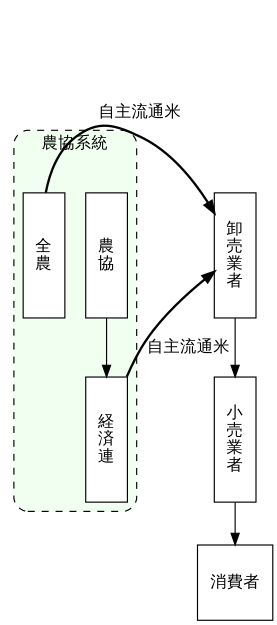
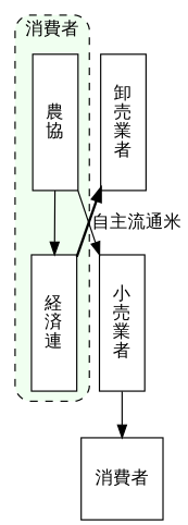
  digraph {
    rankdir=TB
    node [fillcolor=white fixedsize=true fontname=Helvetica shape=box style=filled]
    edge [fontname=Helvetica]
    "農\n協" [height=1.5 width=0.5]
    "経\n済\n連" [height=1.5 width=0.5]
-   "全\n農" [height=1.5 width=0.5]
    "卸\n売\n業\n者" [height=1.5 width=0.5]
    "小\n売\n業\n者" [height=1.5 width=0.5]
    "消費者" [fixedsize=false height=0.9 width=0.9]
    subgraph cluster_1 {
      bgcolor=honeydew
      fontname=Helvetica
-     label="農協系統"
+     label="消費者"
      style="dashed,rounded"
      "農\n協"
      "経\n済\n連"
-     "全\n農"
    }
    "農\n協" -> "経\n済\n連"
    "経\n済\n連" -> "卸\n売\n業\n者" [constraint=false label="自主流通米" penwidth=2]
-   "全\n農" -> "卸\n売\n業\n者" [constraint=false label="自主流通米" penwidth=2]
-   "卸\n売\n業\n者" -> "小\n売\n業\n者"
+   "農\n協" -> "小\n売\n業\n者"
    "小\n売\n業\n者" -> "消費者"
  }
